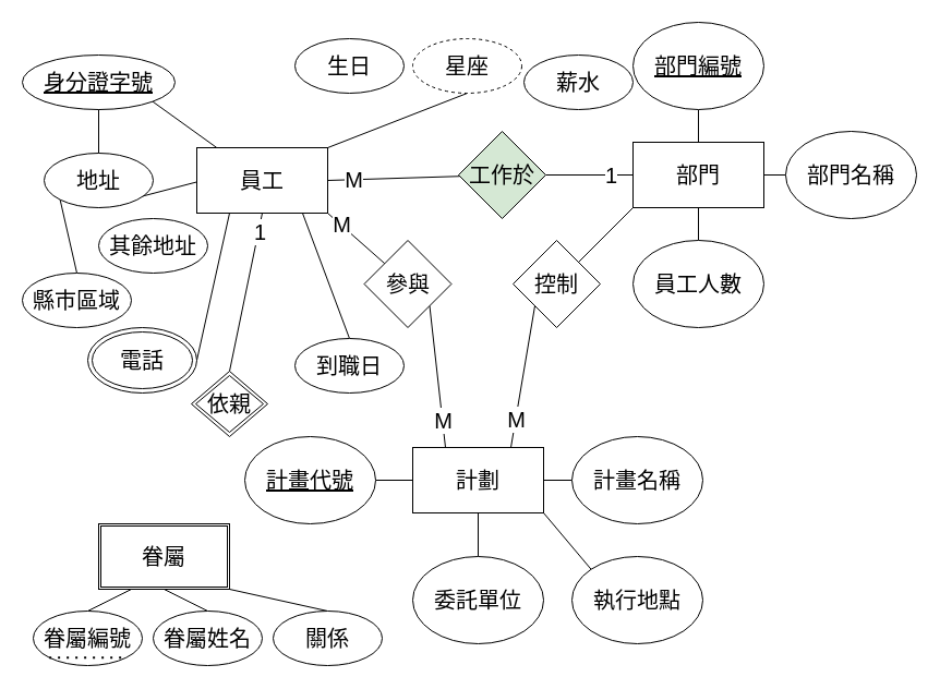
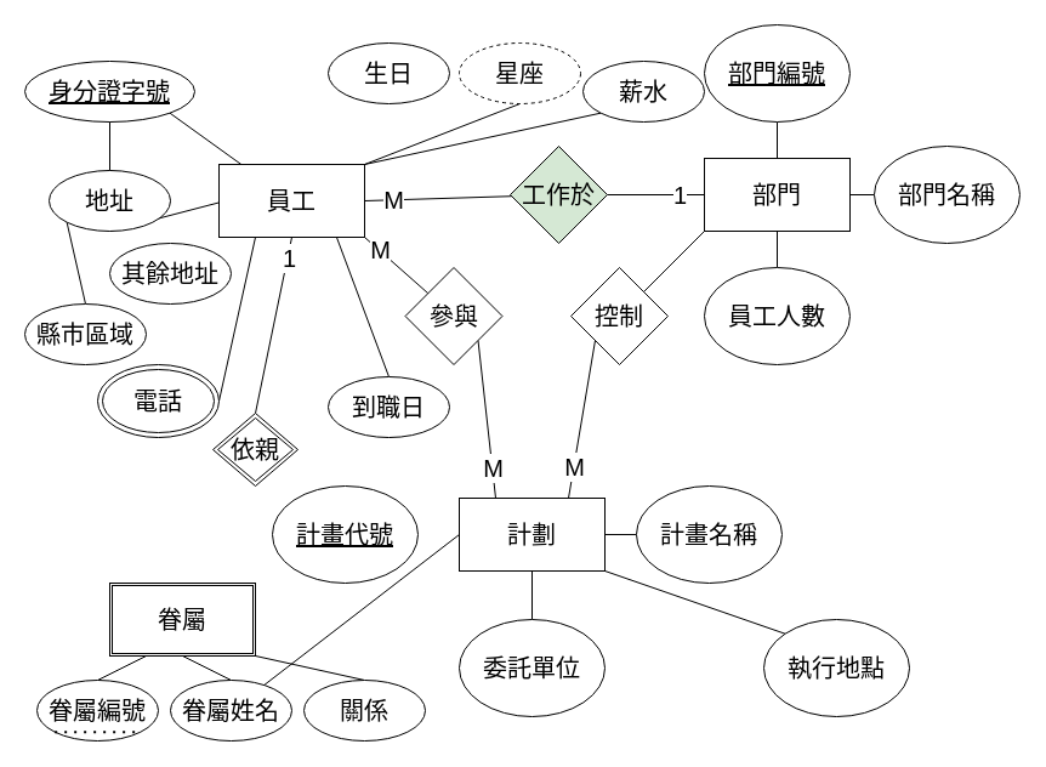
  <mxCell id="0" />
  <mxCell id="1" parent="0" />
  <mxCell id="2" style="edgeStyle=none;rounded=0;orthogonalLoop=1;jettySize=auto;html=1;exitX=1;exitY=0.5;exitDx=0;exitDy=0;fontSize=20;endArrow=none;endFill=0;" edge="1" parent="1" source="12" target="29"><mxGeometry relative="1" as="geometry" /></mxCell>
  <mxCell id="3" value="M" style="edgeLabel;html=1;align=center;verticalAlign=middle;resizable=0;points=[];fontSize=20;" vertex="1" connectable="0" parent="2"><mxGeometry x="-0.597" y="1" relative="1" as="geometry"><mxPoint as="offset" /></mxGeometry></mxCell>
  <mxCell id="4" style="edgeStyle=none;rounded=0;orthogonalLoop=1;jettySize=auto;html=1;exitX=1;exitY=0;exitDx=0;exitDy=0;entryX=0.5;entryY=1;entryDx=0;entryDy=0;fontSize=20;endArrow=none;endFill=0;" edge="1" parent="1" source="12" target="22"><mxGeometry relative="1" as="geometry" /></mxCell>
  <mxCell id="5" style="edgeStyle=none;rounded=0;orthogonalLoop=1;jettySize=auto;html=1;exitX=1;exitY=1;exitDx=0;exitDy=0;fontSize=20;endArrow=none;endFill=0;" edge="1" parent="1" source="12" target="47"><mxGeometry relative="1" as="geometry" /></mxCell>
  <mxCell id="6" value="M" style="edgeLabel;html=1;align=center;verticalAlign=middle;resizable=0;points=[];fontSize=20;" vertex="1" connectable="0" parent="5"><mxGeometry x="-0.536" y="1" relative="1" as="geometry"><mxPoint as="offset" /></mxGeometry></mxCell>
  <mxCell id="7" style="edgeStyle=none;rounded=0;orthogonalLoop=1;jettySize=auto;html=1;exitX=1;exitY=0;exitDx=0;exitDy=0;entryX=0.5;entryY=1;entryDx=0;entryDy=0;fontSize=20;endArrow=none;endFill=0;" edge="1" parent="1" source="12" target="49"><mxGeometry relative="1" as="geometry" /></mxCell>
+ <mxCell id="8" style="edgeStyle=none;rounded=0;orthogonalLoop=1;jettySize=auto;html=1;exitX=1;exitY=0;exitDx=0;exitDy=0;entryX=0;entryY=1;entryDx=0;entryDy=0;fontSize=20;endArrow=none;endFill=0;" edge="1" parent="1" source="12" target="17"><mxGeometry relative="1" as="geometry" /></mxCell>
  <mxCell id="9" style="edgeStyle=none;rounded=0;orthogonalLoop=1;jettySize=auto;html=1;exitX=0.25;exitY=1;exitDx=0;exitDy=0;entryX=1;entryY=0.5;entryDx=0;entryDy=0;fontSize=20;endArrow=none;endFill=0;" edge="1" parent="1" source="12" target="50"><mxGeometry relative="1" as="geometry" /></mxCell>
  <mxCell id="10" style="edgeStyle=none;rounded=0;orthogonalLoop=1;jettySize=auto;html=1;exitX=0.5;exitY=1;exitDx=0;exitDy=0;entryX=0.5;entryY=0;entryDx=0;entryDy=0;fontSize=20;endArrow=none;endFill=0;" edge="1" parent="1" source="12" target="60"><mxGeometry relative="1" as="geometry" /></mxCell>
  <mxCell id="11" value="1&lt;br&gt;" style="edgeLabel;html=1;align=center;verticalAlign=middle;resizable=0;points=[];fontSize=20;" vertex="1" connectable="0" parent="10"><mxGeometry x="-0.77" y="1" relative="1" as="geometry"><mxPoint as="offset" /></mxGeometry></mxCell>
  <mxCell id="12" value="&lt;font style=&quot;font-size: 20px;&quot;&gt;員工&lt;/font&gt;" style="rounded=0;whiteSpace=wrap;html=1;" vertex="1" parent="1"><mxGeometry x="180" y="135" width="120" height="60" as="geometry" /></mxCell>
  <mxCell id="13" style="edgeStyle=none;rounded=0;orthogonalLoop=1;jettySize=auto;html=1;exitX=1;exitY=1;exitDx=0;exitDy=0;fontSize=20;endArrow=none;endFill=0;" edge="1" parent="1" source="16" target="12"><mxGeometry relative="1" as="geometry" /></mxCell>
  <mxCell id="14" style="edgeStyle=none;rounded=0;orthogonalLoop=1;jettySize=auto;html=1;exitX=0;exitY=1;exitDx=0;exitDy=0;fontSize=20;endArrow=none;endFill=0;" edge="1" parent="1" source="16"><mxGeometry relative="1" as="geometry"><mxPoint x="90" y="88" as="targetPoint" /></mxGeometry></mxCell>
  <mxCell id="15" style="edgeStyle=none;rounded=0;orthogonalLoop=1;jettySize=auto;html=1;exitX=0;exitY=1;exitDx=0;exitDy=0;fontSize=20;endArrow=none;endFill=0;" edge="1" parent="1" source="16"><mxGeometry relative="1" as="geometry"><mxPoint x="90" y="88" as="targetPoint" /></mxGeometry></mxCell>
  <mxCell id="16" value="身分證字號" style="ellipse;whiteSpace=wrap;html=1;fontSize=20;fontStyle=4" vertex="1" parent="1"><mxGeometry y="50" width="140" height="50" as="geometry" x="20" /></mxCell>
  <mxCell id="17" value="薪水" style="ellipse;whiteSpace=wrap;html=1;fontSize=20;" vertex="1" parent="1"><mxGeometry x="480" y="50" width="100" height="50" as="geometry" /></mxCell>
  <mxCell id="18" style="edgeStyle=none;rounded=0;orthogonalLoop=1;jettySize=auto;html=1;exitX=0.5;exitY=0;exitDx=0;exitDy=0;fontSize=20;endArrow=none;endFill=0;entryX=0.808;entryY=1;entryDx=0;entryDy=0;entryPerimeter=0;" edge="1" parent="1" source="19" target="12"><mxGeometry relative="1" as="geometry"><mxPoint x="288.944" y="224.597" as="targetPoint" /></mxGeometry></mxCell>
  <mxCell id="19" value="到職日" style="ellipse;whiteSpace=wrap;html=1;fontSize=20;" vertex="1" parent="1"><mxGeometry x="270" y="310" width="100" height="50" as="geometry" /></mxCell>
  <mxCell id="20" style="edgeStyle=none;rounded=0;orthogonalLoop=1;jettySize=auto;html=1;exitX=0;exitY=1;exitDx=0;exitDy=0;entryX=0.5;entryY=0;entryDx=0;entryDy=0;fontSize=20;endArrow=none;endFill=0;" edge="1" parent="1" source="22" target="51"><mxGeometry relative="1" as="geometry" /></mxCell>
  <mxCell id="21" style="edgeStyle=none;rounded=0;orthogonalLoop=1;jettySize=auto;html=1;exitX=0.5;exitY=1;exitDx=0;exitDy=0;fontSize=20;endArrow=none;endFill=0;" edge="1" parent="1" source="22" target="16"><mxGeometry relative="1" as="geometry" /></mxCell>
  <mxCell id="22" value="地址" style="ellipse;whiteSpace=wrap;html=1;fontSize=20;" vertex="1" parent="1"><mxGeometry x="40" y="140" width="100" height="50" as="geometry" /></mxCell>
  <mxCell id="23" style="edgeStyle=none;rounded=0;orthogonalLoop=1;jettySize=auto;html=1;exitX=0.5;exitY=0;exitDx=0;exitDy=0;entryX=0.5;entryY=1;entryDx=0;entryDy=0;fontSize=20;endArrow=none;endFill=0;" edge="1" parent="1" source="27" target="30"><mxGeometry relative="1" as="geometry" /></mxCell>
  <mxCell id="24" style="edgeStyle=none;rounded=0;orthogonalLoop=1;jettySize=auto;html=1;exitX=1;exitY=0.5;exitDx=0;exitDy=0;fontSize=20;endArrow=none;endFill=0;" edge="1" parent="1" source="27" target="31"><mxGeometry relative="1" as="geometry" /></mxCell>
  <mxCell id="25" style="edgeStyle=none;rounded=0;orthogonalLoop=1;jettySize=auto;html=1;exitX=0.5;exitY=1;exitDx=0;exitDy=0;entryX=0.5;entryY=0;entryDx=0;entryDy=0;fontSize=20;endArrow=none;endFill=0;" edge="1" parent="1" source="27" target="32"><mxGeometry relative="1" as="geometry" /></mxCell>
  <mxCell id="26" style="edgeStyle=none;rounded=0;orthogonalLoop=1;jettySize=auto;html=1;exitX=0;exitY=1;exitDx=0;exitDy=0;fontSize=20;endArrow=none;endFill=0;" edge="1" parent="1" source="27" target="44"><mxGeometry relative="1" as="geometry" /></mxCell>
  <mxCell id="27" value="部門" style="rounded=0;whiteSpace=wrap;html=1;fontSize=20;" vertex="1" parent="1"><mxGeometry x="580" y="130" width="120" height="60" as="geometry" /></mxCell>
  <mxCell id="28" value="1" style="edgeStyle=none;rounded=0;orthogonalLoop=1;jettySize=auto;html=1;exitX=1;exitY=0.5;exitDx=0;exitDy=0;entryX=0;entryY=0.5;entryDx=0;entryDy=0;fontSize=20;endArrow=none;endFill=0;" edge="1" parent="1" source="29" target="27"><mxGeometry x="0.5" relative="1" as="geometry"><mxPoint as="offset" /></mxGeometry></mxCell>
  <mxCell id="29" value="工作於" style="rhombus;whiteSpace=wrap;html=1;fontSize=20;fillColor=#d5e8d4;" vertex="1" parent="1"><mxGeometry x="420" y="120" width="80" height="80" as="geometry" /></mxCell>
  <mxCell id="30" value="部門編號" style="ellipse;whiteSpace=wrap;html=1;fontSize=20;fontStyle=4" vertex="1" parent="1"><mxGeometry x="580" y="20" width="120" height="80" as="geometry" /></mxCell>
  <mxCell id="31" value="部門名稱" style="ellipse;whiteSpace=wrap;html=1;fontSize=20;" vertex="1" parent="1"><mxGeometry x="720" y="120" width="120" height="80" as="geometry" /></mxCell>
  <mxCell id="32" value="員工人數" style="ellipse;whiteSpace=wrap;html=1;fontSize=20;" vertex="1" parent="1"><mxGeometry x="580" y="220" width="120" height="80" as="geometry" /></mxCell>
- <mxCell id="33" style="edgeStyle=none;rounded=0;orthogonalLoop=1;jettySize=auto;html=1;exitX=0;exitY=0.5;exitDx=0;exitDy=0;entryX=1;entryY=0.5;entryDx=0;entryDy=0;fontSize=20;endArrow=none;endFill=0;" edge="1" parent="1" source="36" target="37"><mxGeometry relative="1" as="geometry" /></mxCell>
+ <mxCell id="33" style="edgeStyle=none;rounded=0;orthogonalLoop=1;jettySize=auto;html=1;exitX=0;exitY=0.5;exitDx=0;exitDy=0;fontSize=20;endArrow=none;endFill=0;" edge="1" parent="1" source="36" target="56"><mxGeometry relative="1" as="geometry" /></mxCell>
  <mxCell id="34" style="edgeStyle=none;rounded=0;orthogonalLoop=1;jettySize=auto;html=1;exitX=1;exitY=0.5;exitDx=0;exitDy=0;entryX=0;entryY=0.5;entryDx=0;entryDy=0;fontSize=20;endArrow=none;endFill=0;" edge="1" parent="1" source="36" target="38"><mxGeometry relative="1" as="geometry" /></mxCell>
  <mxCell id="35" style="edgeStyle=none;rounded=0;orthogonalLoop=1;jettySize=auto;html=1;exitX=0.5;exitY=1;exitDx=0;exitDy=0;entryX=0.5;entryY=0;entryDx=0;entryDy=0;fontSize=20;endArrow=none;endFill=0;" edge="1" parent="1" source="36" target="39"><mxGeometry relative="1" as="geometry" /></mxCell>
  <mxCell id="36" value="計劃" style="rounded=0;whiteSpace=wrap;html=1;fontSize=20;" vertex="1" parent="1"><mxGeometry x="378" y="410" width="120" height="60" as="geometry" /></mxCell>
  <mxCell id="37" value="計畫代號" style="ellipse;whiteSpace=wrap;html=1;fontSize=20;fontStyle=4" vertex="1" parent="1"><mxGeometry x="224" y="400" width="120" height="80" as="geometry" /></mxCell>
  <mxCell id="38" value="計畫名稱" style="ellipse;whiteSpace=wrap;html=1;fontSize=20;" vertex="1" parent="1"><mxGeometry x="524" y="400" width="120" height="80" as="geometry" /></mxCell>
  <mxCell id="39" value="委託單位" style="ellipse;whiteSpace=wrap;html=1;fontSize=20;" vertex="1" parent="1"><mxGeometry x="378" y="510" width="120" height="80" as="geometry" /></mxCell>
  <mxCell id="40" style="edgeStyle=none;rounded=0;orthogonalLoop=1;jettySize=auto;html=1;exitX=0;exitY=0;exitDx=0;exitDy=0;entryX=1;entryY=1;entryDx=0;entryDy=0;fontSize=20;endArrow=none;endFill=0;" edge="1" parent="1" source="41" target="36"><mxGeometry relative="1" as="geometry" /></mxCell>
- <mxCell id="41" value="執行地點" style="ellipse;whiteSpace=wrap;html=1;fontSize=20;" vertex="1" parent="1"><mxGeometry x="524" y="510" width="120" height="80" as="geometry" /></mxCell>
+ <mxCell id="41" value="執行地點" style="ellipse;whiteSpace=wrap;html=1;fontSize=20;" vertex="1" parent="1"><mxGeometry x="629" y="510" width="120" height="80" as="geometry" /></mxCell>
  <mxCell id="42" style="edgeStyle=none;rounded=0;orthogonalLoop=1;jettySize=auto;html=1;exitX=0;exitY=1;exitDx=0;exitDy=0;entryX=0.75;entryY=0;entryDx=0;entryDy=0;fontSize=20;endArrow=none;endFill=0;" edge="1" parent="1" source="44" target="36"><mxGeometry relative="1" as="geometry" /></mxCell>
  <mxCell id="43" value="M" style="edgeLabel;html=1;align=center;verticalAlign=middle;resizable=0;points=[];fontSize=20;" vertex="1" connectable="0" parent="42"><mxGeometry x="0.601" relative="1" as="geometry"><mxPoint y="-1" as="offset" /></mxGeometry></mxCell>
  <mxCell id="44" value="控制" style="rhombus;whiteSpace=wrap;html=1;fontSize=20;" vertex="1" parent="1"><mxGeometry x="470" y="220" width="80" height="80" as="geometry" /></mxCell>
  <mxCell id="45" style="edgeStyle=none;rounded=0;orthogonalLoop=1;jettySize=auto;html=1;exitX=1;exitY=1;exitDx=0;exitDy=0;entryX=0.25;entryY=0;entryDx=0;entryDy=0;fontSize=20;endArrow=none;endFill=0;" edge="1" parent="1" source="47" target="36"><mxGeometry relative="1" as="geometry" /></mxCell>
  <mxCell id="46" value="M" style="edgeLabel;html=1;align=center;verticalAlign=middle;resizable=0;points=[];fontSize=20;" vertex="1" connectable="0" parent="45"><mxGeometry x="0.6" relative="1" as="geometry"><mxPoint as="offset" /></mxGeometry></mxCell>
  <mxCell id="47" value="參與" style="rhombus;whiteSpace=wrap;html=1;fontSize=20;" vertex="1" parent="1"><mxGeometry x="333.5" y="220" width="80" height="80" as="geometry" /></mxCell>
  <mxCell id="48" value="生日" style="ellipse;whiteSpace=wrap;html=1;fontSize=20;" vertex="1" parent="1"><mxGeometry x="270" y="35" width="100" height="50" as="geometry" /></mxCell>
  <mxCell id="49" value="星座" style="ellipse;whiteSpace=wrap;html=1;fontSize=20;dashed=1;" vertex="1" parent="1"><mxGeometry x="378" y="35" width="100" height="50" as="geometry" /></mxCell>
  <mxCell id="50" value="電話" style="ellipse;shape=doubleEllipse;whiteSpace=wrap;html=1;fontSize=20;" vertex="1" parent="1"><mxGeometry x="80" y="300" width="100" height="60" as="geometry" /></mxCell>
  <mxCell id="51" value="縣市區域" style="ellipse;whiteSpace=wrap;html=1;fontSize=20;" vertex="1" parent="1"><mxGeometry y="250" width="100" height="50" as="geometry" x="20" /></mxCell>
  <mxCell id="52" value="其餘地址" style="ellipse;whiteSpace=wrap;html=1;fontSize=20;" vertex="1" parent="1"><mxGeometry x="90" y="200" width="100" height="50" as="geometry" /></mxCell>
  <mxCell id="53" style="edgeStyle=none;rounded=0;orthogonalLoop=1;jettySize=auto;html=1;exitX=0.5;exitY=0;exitDx=0;exitDy=0;entryX=0.25;entryY=1;entryDx=0;entryDy=0;fontSize=20;endArrow=none;endFill=0;" edge="1" parent="1" source="54"><mxGeometry relative="1" as="geometry"><mxPoint x="120" y="540" as="targetPoint" /></mxGeometry></mxCell>
  <mxCell id="54" value="眷屬編號" style="ellipse;whiteSpace=wrap;html=1;fontSize=20;" vertex="1" parent="1"><mxGeometry x="30" y="560" width="100" height="50" as="geometry" /></mxCell>
  <mxCell id="55" style="edgeStyle=none;rounded=0;orthogonalLoop=1;jettySize=auto;html=1;exitX=0.5;exitY=0;exitDx=0;exitDy=0;entryX=0.5;entryY=1;entryDx=0;entryDy=0;fontSize=20;endArrow=none;endFill=0;" edge="1" parent="1" source="56"><mxGeometry relative="1" as="geometry"><mxPoint x="150" y="540" as="targetPoint" /></mxGeometry></mxCell>
  <mxCell id="56" value="眷屬姓名" style="ellipse;whiteSpace=wrap;html=1;fontSize=20;" vertex="1" parent="1"><mxGeometry x="140" y="560" width="100" height="50" as="geometry" /></mxCell>
  <mxCell id="57" style="edgeStyle=none;rounded=0;orthogonalLoop=1;jettySize=auto;html=1;exitX=0.5;exitY=0;exitDx=0;exitDy=0;entryX=1;entryY=1;entryDx=0;entryDy=0;fontSize=20;endArrow=none;endFill=0;" edge="1" parent="1" source="58"><mxGeometry relative="1" as="geometry"><mxPoint x="210" y="540" as="targetPoint" /></mxGeometry></mxCell>
  <mxCell id="58" value="關係" style="ellipse;whiteSpace=wrap;html=1;fontSize=20;" vertex="1" parent="1"><mxGeometry x="250" y="560" width="100" height="50" as="geometry" /></mxCell>
  <mxCell id="59" value="眷屬" style="shape=ext;double=1;rounded=0;whiteSpace=wrap;html=1;fontSize=20;" vertex="1" parent="1"><mxGeometry x="90" y="480" width="120" height="60" as="geometry" /></mxCell>
  <mxCell id="60" value="依親" style="shape=rhombus;double=1;perimeter=rhombusPerimeter;whiteSpace=wrap;html=1;align=center;fontSize=20;" vertex="1" parent="1"><mxGeometry x="175" y="340" width="70" height="60" as="geometry" /></mxCell>
  <mxCell id="61" value="" style="endArrow=none;dashed=1;html=1;dashPattern=1 3;strokeWidth=2;rounded=0;fontSize=20;exitX=0;exitY=1;exitDx=0;exitDy=0;entryX=1;entryY=1;entryDx=0;entryDy=0;" edge="1" parent="1" source="54" target="54"><mxGeometry width="50" height="50" relative="1" as="geometry"><mxPoint x="65" y="660" as="sourcePoint" /><mxPoint x="115" y="610" as="targetPoint" /></mxGeometry></mxCell>
